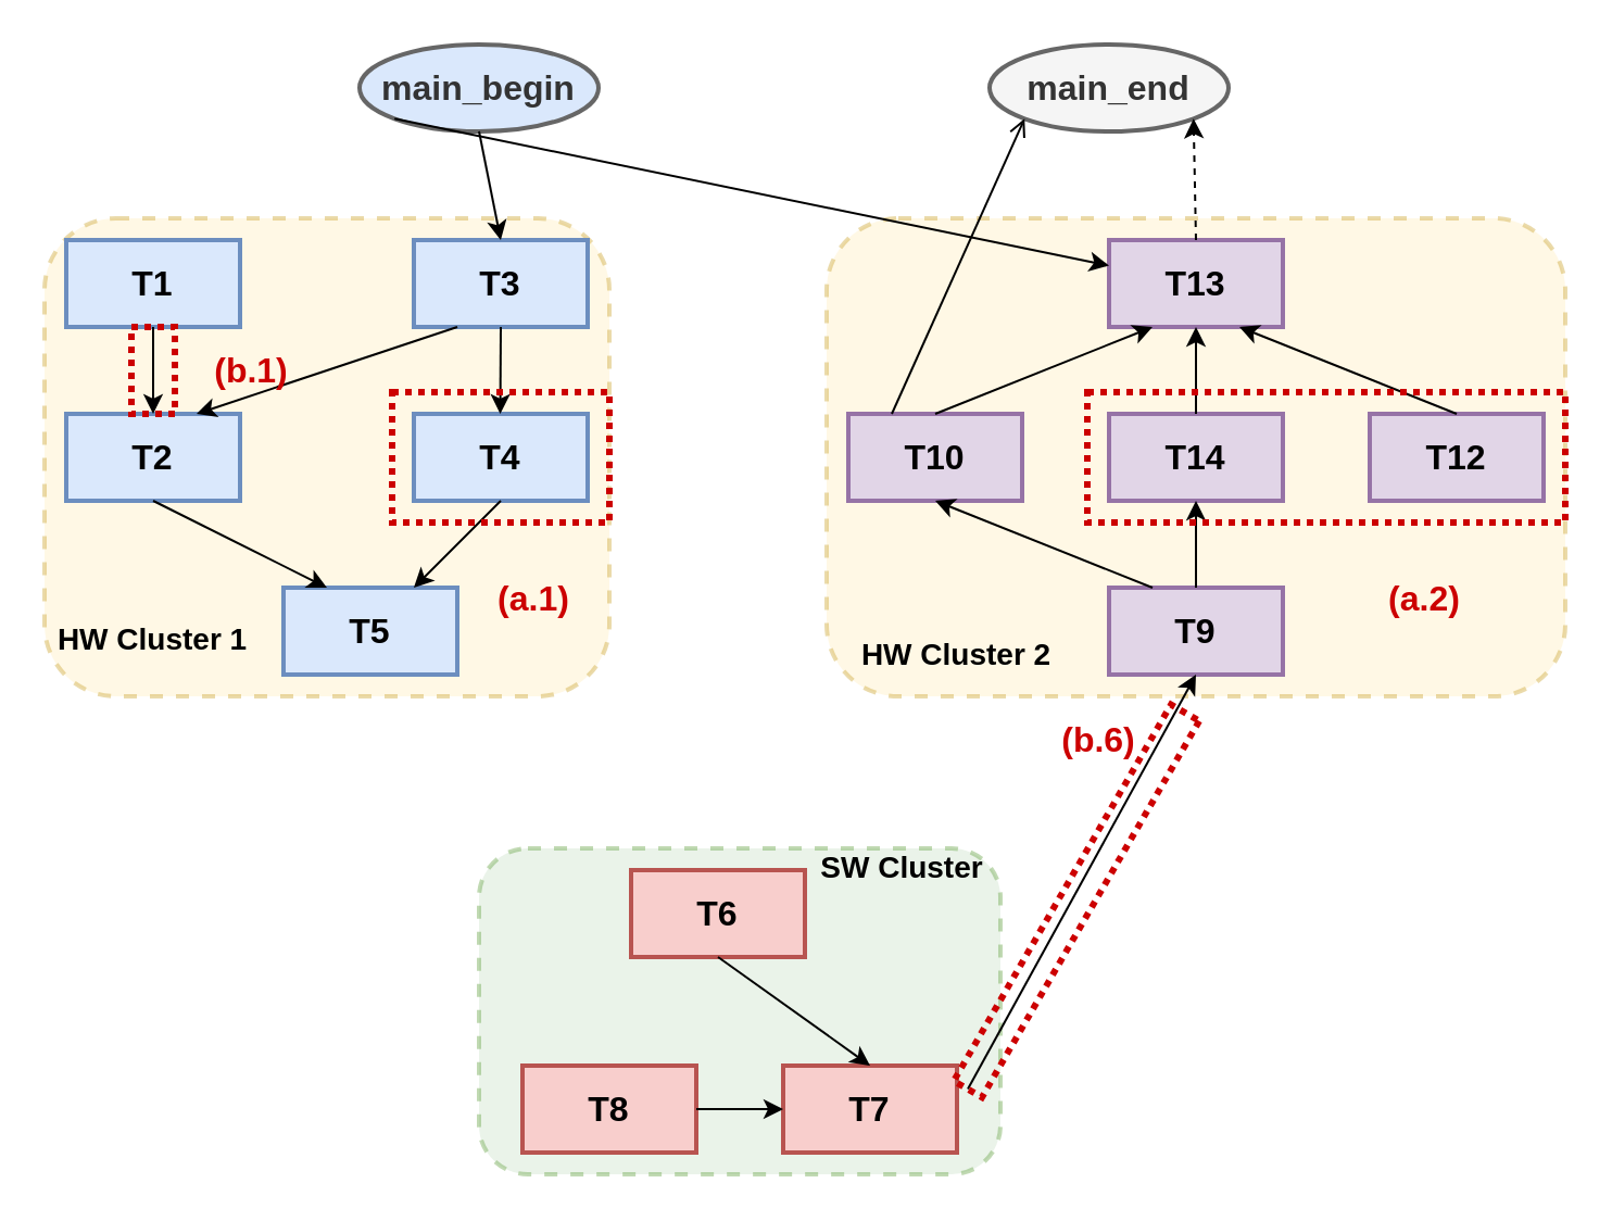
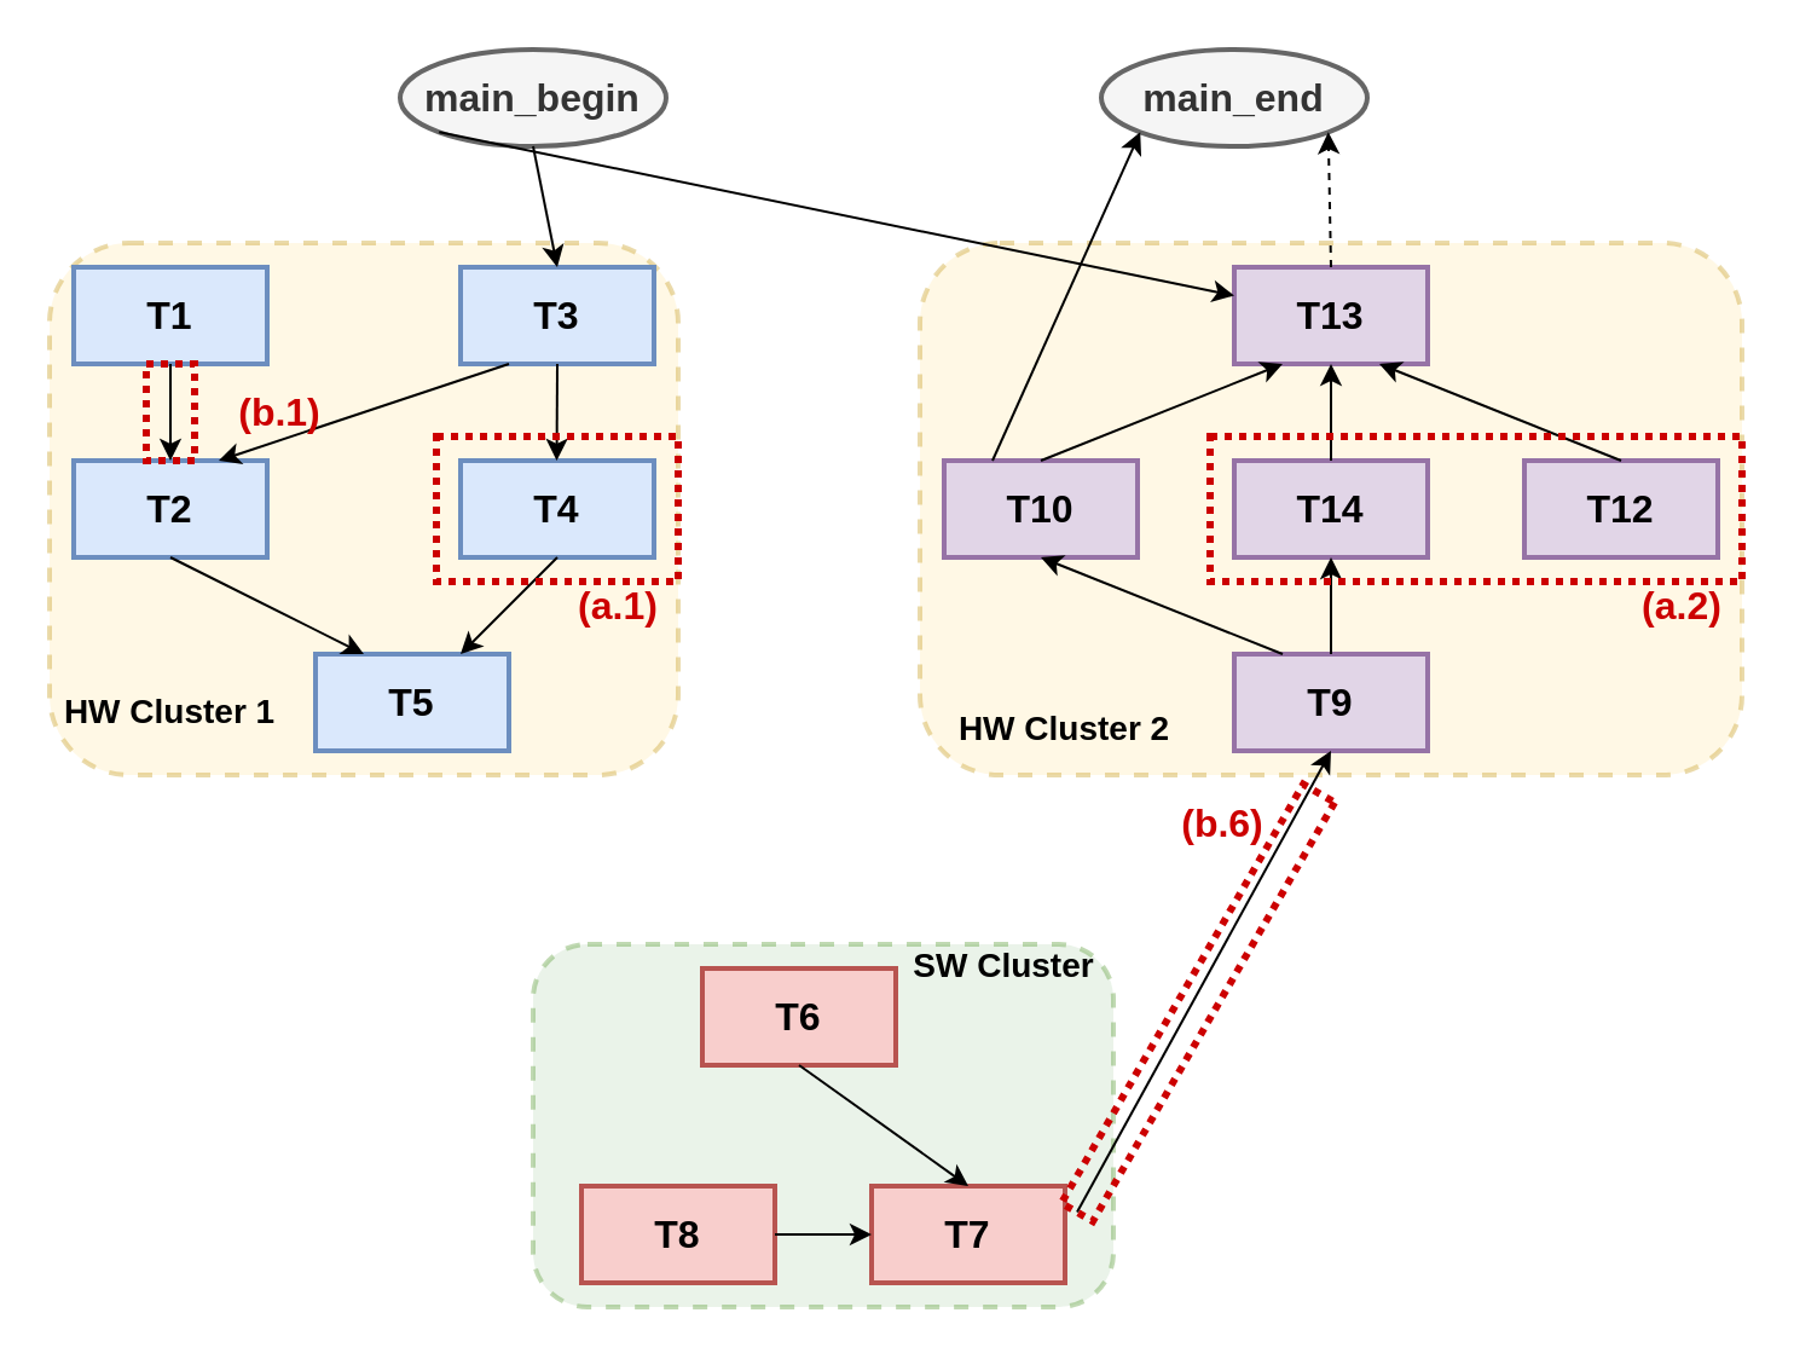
  <mxCell id="0" />
  <mxCell id="1" parent="0" />
  <mxCell id="2" value="&lt;b&gt;main_end&lt;/b&gt;" style="ellipse;whiteSpace=wrap;html=1;rounded=1;fontSize=16;strokeWidth=2;fillColor=#f5f5f5;fontColor=#333333;strokeColor=#666666;" vertex="1" parent="1"><mxGeometry x="455" width="110" height="40" as="geometry" y="20" /></mxCell>
- <mxCell id="3" value="&lt;b&gt;main_begin&lt;/b&gt;" style="ellipse;whiteSpace=wrap;html=1;rounded=1;fontSize=16;strokeWidth=2;fillColor=#dae8fc;fontColor=#333333;strokeColor=#666666;" vertex="1" parent="1"><mxGeometry x="165" width="110" height="40" as="geometry" y="20" /></mxCell>
+ <mxCell id="3" value="&lt;b&gt;main_begin&lt;/b&gt;" style="ellipse;whiteSpace=wrap;html=1;rounded=1;fontSize=16;strokeWidth=2;fillColor=#f5f5f5;fontColor=#333333;strokeColor=#666666;" vertex="1" parent="1"><mxGeometry x="165" width="110" height="40" as="geometry" y="20" /></mxCell>
  <mxCell id="4" value="" style="rounded=1;whiteSpace=wrap;html=1;fontSize=16;strokeWidth=2;dashed=1;fillColor=#fff2cc;strokeColor=#d6b656;opacity=50;" vertex="1" parent="1"><mxGeometry x="380" y="100" width="340" height="220" as="geometry" /></mxCell>
  <mxCell id="5" value="" style="rounded=1;whiteSpace=wrap;html=1;fontSize=16;strokeWidth=2;dashed=1;fillColor=#d5e8d4;strokeColor=#82b366;opacity=50;" vertex="1" parent="1"><mxGeometry x="220" y="390" width="240" height="150" as="geometry" /></mxCell>
  <mxCell id="6" value="" style="rounded=1;whiteSpace=wrap;html=1;fontSize=16;strokeWidth=2;dashed=1;fillColor=#fff2cc;strokeColor=#d6b656;opacity=50;" vertex="1" parent="1"><mxGeometry y="100" width="260" height="220" as="geometry" x="20" /></mxCell>
  <mxCell id="7" value="T1" style="rounded=0;whiteSpace=wrap;html=1;fillColor=#dae8fc;strokeColor=#6c8ebf;fontSize=16;fontStyle=1;strokeWidth=2;" vertex="1" parent="1"><mxGeometry x="30" y="110" width="80" height="40" as="geometry" /></mxCell>
  <mxCell id="8" value="T2" style="rounded=0;whiteSpace=wrap;html=1;fillColor=#dae8fc;strokeColor=#6c8ebf;fontSize=16;fontStyle=1;strokeWidth=2;" vertex="1" parent="1"><mxGeometry x="30" y="190" width="80" height="40" as="geometry" /></mxCell>
  <mxCell id="9" value="T4" style="rounded=0;whiteSpace=wrap;html=1;fillColor=#dae8fc;strokeColor=#6c8ebf;fontSize=16;fontStyle=1;strokeWidth=2;" vertex="1" parent="1"><mxGeometry x="190" y="190" width="80" height="40" as="geometry" /></mxCell>
  <mxCell id="10" value="" style="endArrow=classic;html=1;rounded=0;fontSize=16;strokeColor=default;exitX=0.5;exitY=1;exitDx=0;exitDy=0;entryX=0.5;entryY=0;entryDx=0;entryDy=0;" edge="1" parent="1" source="7" target="8"><mxGeometry width="50" height="50" relative="1" as="geometry"><mxPoint x="250" y="260" as="sourcePoint" /><mxPoint x="300" y="210" as="targetPoint" /></mxGeometry></mxCell>
  <mxCell id="11" value="T3" style="rounded=0;whiteSpace=wrap;html=1;fillColor=#dae8fc;strokeColor=#6c8ebf;fontSize=16;fontStyle=1;strokeWidth=2;" vertex="1" parent="1"><mxGeometry x="190" y="110" width="80" height="40" as="geometry" /></mxCell>
  <mxCell id="12" value="" style="endArrow=classic;html=1;rounded=0;fontSize=16;strokeColor=default;entryX=0.5;entryY=0;entryDx=0;entryDy=0;" edge="1" parent="1"><mxGeometry width="50" height="50" relative="1" as="geometry"><mxPoint x="230" y="150" as="sourcePoint" /><mxPoint x="229.76" y="190" as="targetPoint" /></mxGeometry></mxCell>
  <mxCell id="13" value="" style="endArrow=classic;html=1;rounded=0;fontSize=16;strokeColor=default;exitX=0.25;exitY=1;exitDx=0;exitDy=0;entryX=0.75;entryY=0;entryDx=0;entryDy=0;" edge="1" parent="1" source="11" target="8"><mxGeometry width="50" height="50" relative="1" as="geometry"><mxPoint x="90" y="130" as="sourcePoint" /><mxPoint x="90" y="210" as="targetPoint" /></mxGeometry></mxCell>
  <mxCell id="14" value="T5" style="rounded=0;whiteSpace=wrap;html=1;fillColor=#dae8fc;strokeColor=#6c8ebf;fontSize=16;fontStyle=1;strokeWidth=2;" vertex="1" parent="1"><mxGeometry x="130" y="270" width="80" height="40" as="geometry" /></mxCell>
  <mxCell id="15" value="" style="endArrow=classic;html=1;rounded=0;fontSize=16;strokeColor=default;exitX=0.5;exitY=1;exitDx=0;exitDy=0;entryX=0.25;entryY=0;entryDx=0;entryDy=0;" edge="1" parent="1" source="8" target="14"><mxGeometry width="50" height="50" relative="1" as="geometry"><mxPoint x="120" y="260" as="sourcePoint" /><mxPoint x="0" y="340" as="targetPoint" /></mxGeometry></mxCell>
  <mxCell id="16" value="" style="endArrow=classic;html=1;rounded=0;fontSize=16;strokeColor=default;exitX=0.5;exitY=1;exitDx=0;exitDy=0;entryX=0.75;entryY=0;entryDx=0;entryDy=0;" edge="1" parent="1" source="9" target="14"><mxGeometry width="50" height="50" relative="1" as="geometry"><mxPoint x="160" y="250" as="sourcePoint" /><mxPoint x="40" y="330" as="targetPoint" /></mxGeometry></mxCell>
  <mxCell id="17" value="T7" style="rounded=0;whiteSpace=wrap;html=1;fillColor=#f8cecc;strokeColor=#b85450;fontSize=16;fontStyle=1;strokeWidth=2;" vertex="1" parent="1"><mxGeometry x="360" y="490" width="80" height="40" as="geometry" /></mxCell>
  <mxCell id="18" value="T6" style="rounded=0;whiteSpace=wrap;html=1;fillColor=#f8cecc;strokeColor=#b85450;fontSize=16;fontStyle=1;strokeWidth=2;" vertex="1" parent="1"><mxGeometry x="290" y="400" width="80" height="40" as="geometry" /></mxCell>
  <mxCell id="19" value="T8" style="rounded=0;whiteSpace=wrap;html=1;fillColor=#f8cecc;strokeColor=#b85450;fontSize=16;fontStyle=1;strokeWidth=2;" vertex="1" parent="1"><mxGeometry x="240" y="490" width="80" height="40" as="geometry" /></mxCell>
  <mxCell id="20" value="" style="endArrow=classic;html=1;rounded=0;fontSize=16;strokeColor=default;exitX=0.5;exitY=1;exitDx=0;exitDy=0;entryX=0.5;entryY=0;entryDx=0;entryDy=0;" edge="1" parent="1" source="18" target="17"><mxGeometry width="50" height="50" relative="1" as="geometry"><mxPoint x="170" y="380" as="sourcePoint" /><mxPoint x="170" y="540" as="targetPoint" /></mxGeometry></mxCell>
  <mxCell id="21" value="" style="endArrow=classic;html=1;rounded=0;fontSize=16;strokeColor=default;exitX=1;exitY=0.5;exitDx=0;exitDy=0;entryX=0;entryY=0.5;entryDx=0;entryDy=0;" edge="1" parent="1" source="19" target="17"><mxGeometry width="50" height="50" relative="1" as="geometry"><mxPoint x="110" y="510" as="sourcePoint" /><mxPoint x="50" y="550" as="targetPoint" /></mxGeometry></mxCell>
  <mxCell id="22" value="T9" style="rounded=0;whiteSpace=wrap;html=1;fillColor=#e1d5e7;strokeColor=#9673a6;fontSize=16;fontStyle=1;strokeWidth=2;" vertex="1" parent="1"><mxGeometry x="510" y="270" width="80" height="40" as="geometry" /></mxCell>
  <mxCell id="23" value="T12" style="rounded=0;whiteSpace=wrap;html=1;fillColor=#e1d5e7;strokeColor=#9673a6;fontSize=16;fontStyle=1;strokeWidth=2;" vertex="1" parent="1"><mxGeometry x="630" y="190" width="80" height="40" as="geometry" /></mxCell>
  <mxCell id="24" value="T10" style="rounded=0;whiteSpace=wrap;html=1;fillColor=#e1d5e7;strokeColor=#9673a6;fontSize=16;fontStyle=1;strokeWidth=2;" vertex="1" parent="1"><mxGeometry x="390" y="190" width="80" height="40" as="geometry" /></mxCell>
  <mxCell id="25" value="T14" style="rounded=0;whiteSpace=wrap;html=1;fillColor=#e1d5e7;strokeColor=#9673a6;fontSize=16;fontStyle=1;strokeWidth=2;" vertex="1" parent="1"><mxGeometry x="510" y="190" width="80" height="40" as="geometry" /></mxCell>
  <mxCell id="26" value="T13" style="rounded=0;whiteSpace=wrap;html=1;fillColor=#e1d5e7;strokeColor=#9673a6;fontSize=16;fontStyle=1;strokeWidth=2;" vertex="1" parent="1"><mxGeometry x="510" y="110" width="80" height="40" as="geometry" /></mxCell>
  <mxCell id="27" value="" style="endArrow=classic;html=1;rounded=0;fontSize=16;strokeColor=default;exitX=0.25;exitY=0;exitDx=0;exitDy=0;entryX=0.5;entryY=1;entryDx=0;entryDy=0;" edge="1" parent="1" source="22" target="24"><mxGeometry width="50" height="50" relative="1" as="geometry"><mxPoint x="570" y="340" as="sourcePoint" /><mxPoint x="670" y="490" as="targetPoint" /></mxGeometry></mxCell>
  <mxCell id="28" value="" style="endArrow=classic;html=1;rounded=0;fontSize=16;strokeColor=default;exitX=0.5;exitY=0;exitDx=0;exitDy=0;entryX=0.5;entryY=1;entryDx=0;entryDy=0;" edge="1" parent="1" source="22" target="25"><mxGeometry width="50" height="50" relative="1" as="geometry"><mxPoint x="570" y="340" as="sourcePoint" /><mxPoint x="670" y="490" as="targetPoint" /></mxGeometry></mxCell>
  <mxCell id="29" value="" style="endArrow=classic;html=1;rounded=0;fontSize=16;strokeColor=default;exitX=0.5;exitY=0;exitDx=0;exitDy=0;entryX=0.25;entryY=1;entryDx=0;entryDy=0;" edge="1" parent="1" source="24" target="26"><mxGeometry width="50" height="50" relative="1" as="geometry"><mxPoint x="530" y="160" as="sourcePoint" /><mxPoint x="430" y="120" as="targetPoint" /></mxGeometry></mxCell>
  <mxCell id="30" value="" style="endArrow=classic;html=1;rounded=0;fontSize=16;strokeColor=default;exitX=0.5;exitY=0;exitDx=0;exitDy=0;entryX=0.5;entryY=1;entryDx=0;entryDy=0;" edge="1" parent="1" source="25" target="26"><mxGeometry width="50" height="50" relative="1" as="geometry"><mxPoint x="640" y="160" as="sourcePoint" /><mxPoint x="760" y="120" as="targetPoint" /></mxGeometry></mxCell>
  <mxCell id="31" value="" style="endArrow=classic;html=1;rounded=0;fontSize=16;strokeColor=default;exitX=0.5;exitY=0;exitDx=0;exitDy=0;entryX=0.75;entryY=1;entryDx=0;entryDy=0;" edge="1" parent="1" source="23" target="26"><mxGeometry width="50" height="50" relative="1" as="geometry"><mxPoint x="450" y="210" as="sourcePoint" /><mxPoint x="570" y="170" as="targetPoint" /></mxGeometry></mxCell>
  <mxCell id="32" value="" style="endArrow=classic;html=1;rounded=0;fontSize=16;strokeColor=default;exitX=0;exitY=1;exitDx=0;exitDy=0;" edge="1" parent="1" source="3" target="26"><mxGeometry width="50" height="50" relative="1" as="geometry"><mxPoint x="219.66" y="60" as="sourcePoint" /><mxPoint x="219.66" y="100" as="targetPoint" /></mxGeometry></mxCell>
  <mxCell id="33" value="" style="endArrow=classic;html=1;rounded=0;fontSize=16;strokeColor=default;exitX=0.5;exitY=1;exitDx=0;exitDy=0;entryX=0.5;entryY=0;entryDx=0;entryDy=0;" edge="1" parent="1" source="3" target="11"><mxGeometry width="50" height="50" relative="1" as="geometry"><mxPoint x="191.293" y="64.209" as="sourcePoint" /><mxPoint x="80" y="120" as="targetPoint" /></mxGeometry></mxCell>
  <mxCell id="34" value="" style="endArrow=classic;html=1;rounded=0;fontSize=16;strokeColor=default;exitX=0.5;exitY=0;exitDx=0;exitDy=0;entryX=1;entryY=1;entryDx=0;entryDy=0;dashed=1;" edge="1" parent="1" source="26" target="2"><mxGeometry width="50" height="50" relative="1" as="geometry"><mxPoint x="620" y="30" as="sourcePoint" /><mxPoint x="630" y="80" as="targetPoint" /></mxGeometry></mxCell>
- <mxCell id="35" value="" style="endArrow=open;html=1;rounded=0;fontSize=16;strokeColor=default;exitX=0.25;exitY=0;exitDx=0;exitDy=0;entryX=0;entryY=1;entryDx=0;entryDy=0;" edge="1" parent="1" source="24" target="2"><mxGeometry width="50" height="50" relative="1" as="geometry"><mxPoint x="401.29" y="90" as="sourcePoint" /><mxPoint x="399.997" y="44.209" as="targetPoint" /></mxGeometry></mxCell>
+ <mxCell id="35" value="" style="endArrow=classic;html=1;rounded=0;fontSize=16;strokeColor=default;exitX=0.25;exitY=0;exitDx=0;exitDy=0;entryX=0;entryY=1;entryDx=0;entryDy=0;" edge="1" parent="1" source="24" target="2"><mxGeometry width="50" height="50" relative="1" as="geometry"><mxPoint x="401.29" y="90" as="sourcePoint" /><mxPoint x="399.997" y="44.209" as="targetPoint" /></mxGeometry></mxCell>
  <mxCell id="36" value="" style="endArrow=classic;html=1;rounded=0;fontSize=16;strokeColor=default;exitX=1;exitY=0.5;exitDx=0;exitDy=0;entryX=0.5;entryY=1;entryDx=0;entryDy=0;startArrow=none;" edge="1" parent="1" source="42" target="22"><mxGeometry width="50" height="50" relative="1" as="geometry"><mxPoint x="480" y="440" as="sourcePoint" /><mxPoint x="680" y="580" as="targetPoint" /></mxGeometry></mxCell>
  <mxCell id="37" value="&lt;font style=&quot;font-size: 14px;&quot;&gt;&lt;b&gt;HW Cluster 1&lt;/b&gt;&lt;/font&gt;" style="text;html=1;strokeColor=none;fillColor=none;align=center;verticalAlign=middle;whiteSpace=wrap;rounded=0;fontSize=16;" vertex="1" parent="1"><mxGeometry x="25" y="275" width="90" height="35" as="geometry" /></mxCell>
  <mxCell id="38" value="&lt;font style=&quot;font-size: 14px;&quot;&gt;&lt;b&gt;HW Cluster 2&lt;br&gt;&lt;/b&gt;&lt;/font&gt;" style="text;html=1;strokeColor=none;fillColor=none;align=center;verticalAlign=middle;whiteSpace=wrap;rounded=0;fontSize=16;" vertex="1" parent="1"><mxGeometry x="395" y="282.5" width="90" height="35" as="geometry" /></mxCell>
  <mxCell id="39" value="" style="rounded=0;whiteSpace=wrap;html=1;fontSize=14;strokeWidth=3;fillColor=none;dashed=1;strokeColor=#CC0000;dashPattern=1 1;" vertex="1" parent="1"><mxGeometry x="180" y="180" width="100" height="60" as="geometry" /></mxCell>
  <mxCell id="40" value="&lt;font style=&quot;font-size: 14px;&quot;&gt;&lt;b&gt;SW Cluster&lt;br&gt;&lt;/b&gt;&lt;/font&gt;" style="text;html=1;strokeColor=none;fillColor=none;align=center;verticalAlign=middle;whiteSpace=wrap;rounded=0;fontSize=16;" vertex="1" parent="1"><mxGeometry x="370" y="380" width="90" height="35" as="geometry" /></mxCell>
  <mxCell id="41" value="" style="rounded=0;whiteSpace=wrap;html=1;fontSize=14;strokeWidth=3;fillColor=none;dashed=1;strokeColor=#CC0000;dashPattern=1 1;" vertex="1" parent="1"><mxGeometry x="500" y="180" width="220" height="60" as="geometry" /></mxCell>
  <mxCell id="42" value="" style="rounded=0;whiteSpace=wrap;html=1;fontSize=14;strokeWidth=3;fillColor=none;dashed=1;strokeColor=#CC0000;rotation=120;dashPattern=1 1;" vertex="1" parent="1"><mxGeometry x="395" y="406.7" width="200" height="15" as="geometry" /></mxCell>
  <mxCell id="43" value="" style="rounded=0;whiteSpace=wrap;html=1;fontSize=14;strokeWidth=3;fillColor=none;dashed=1;strokeColor=#CC0000;perimeterSpacing=1;dashPattern=1 1;" vertex="1" parent="1"><mxGeometry x="60" y="150" width="20" height="40" as="geometry" /></mxCell>
  <mxCell id="44" value="&lt;b style=&quot;font-size: 16px;&quot;&gt;&lt;font color=&quot;#cc0000&quot; style=&quot;font-size: 16px;&quot;&gt;(b.1)&lt;/font&gt;&lt;/b&gt;" style="text;html=1;align=center;verticalAlign=middle;resizable=0;points=[];autosize=1;strokeColor=none;fillColor=none;fontSize=16;" vertex="1" parent="1"><mxGeometry x="90" y="160" width="50" height="20" as="geometry" /></mxCell>
- <mxCell id="45" value="&lt;b style=&quot;font-size: 16px;&quot;&gt;&lt;font color=&quot;#cc0000&quot; style=&quot;font-size: 16px;&quot;&gt;(a.1)&lt;/font&gt;&lt;/b&gt;" style="text;html=1;align=center;verticalAlign=middle;resizable=0;points=[];autosize=1;strokeColor=none;fillColor=none;fontSize=16;" vertex="1" parent="1"><mxGeometry x="220" y="265" width="50" height="20" as="geometry" /></mxCell>
- <mxCell id="46" value="&lt;b style=&quot;font-size: 16px;&quot;&gt;&lt;font color=&quot;#cc0000&quot; style=&quot;font-size: 16px;&quot;&gt;(a.2)&lt;/font&gt;&lt;/b&gt;" style="text;html=1;align=center;verticalAlign=middle;resizable=0;points=[];autosize=1;strokeColor=none;fillColor=none;fontSize=16;" vertex="1" parent="1"><mxGeometry x="630" y="265" width="50" height="20" as="geometry" /></mxCell>
+ <mxCell id="45" value="&lt;b style=&quot;font-size: 16px;&quot;&gt;&lt;font color=&quot;#cc0000&quot; style=&quot;font-size: 16px;&quot;&gt;(a.1)&lt;/font&gt;&lt;/b&gt;" style="text;html=1;align=center;verticalAlign=middle;resizable=0;points=[];autosize=1;strokeColor=none;fillColor=none;fontSize=16;" vertex="1" parent="1"><mxGeometry x="230" y="240" width="50" height="20" as="geometry" /></mxCell>
+ <mxCell id="46" value="&lt;b style=&quot;font-size: 16px;&quot;&gt;&lt;font color=&quot;#cc0000&quot; style=&quot;font-size: 16px;&quot;&gt;(a.2)&lt;/font&gt;&lt;/b&gt;" style="text;html=1;align=center;verticalAlign=middle;resizable=0;points=[];autosize=1;strokeColor=none;fillColor=none;fontSize=16;" vertex="1" parent="1"><mxGeometry x="670" y="240" width="50" height="20" as="geometry" /></mxCell>
  <mxCell id="47" value="&lt;b style=&quot;font-size: 16px;&quot;&gt;&lt;font color=&quot;#cc0000&quot; style=&quot;font-size: 16px;&quot;&gt;(b.6)&lt;/font&gt;&lt;/b&gt;" style="text;html=1;align=center;verticalAlign=middle;resizable=0;points=[];autosize=1;strokeColor=none;fillColor=none;fontSize=16;" vertex="1" parent="1"><mxGeometry x="480" y="330" width="50" height="20" as="geometry" /></mxCell>
